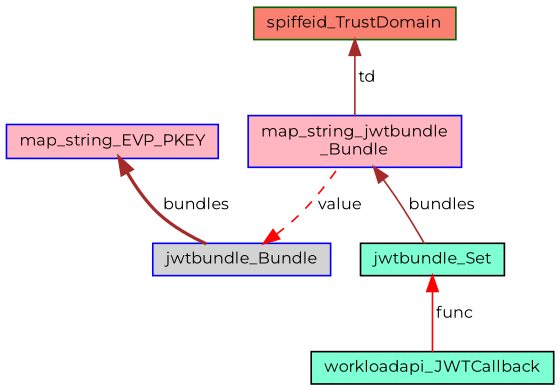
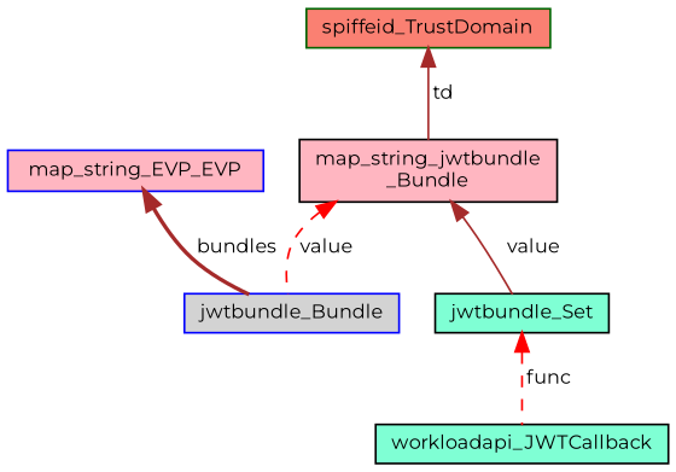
  digraph {
    fontname=Montserrat
    node [color=blue fillcolor=aquamarine fontname=Montserrat fontsize=10 shape=record style=filled]
    edge [color=brown dir=back fontname=Montserrat fontsize=10 labelfontname=Helvetica labelfontsize=10 style=dashed]
    n1 [color=black fontcolor=black height=0.2 label=workloadapi_JWTCallback width=0.4]
    n2 [color=black height=0.2 label=jwtbundle_Set width=0.4]
-   n3 [fillcolor=lightpink height=0.2 label="map_string_jwtbundle\l_Bundle" width=0.4]
+   n3 [color=black fillcolor=lightpink height=0.2 label="map_string_jwtbundle\l_Bundle" width=0.4]
    n4 [fillcolor=lightgrey height=0.2 label=jwtbundle_Bundle width=0.4]
    n5 [color=darkgreen fillcolor=salmon height=0.2 label=spiffeid_TrustDomain width=0.4]
-   n6 [fillcolor=lightpink height=0.2 label=map_string_EVP_PKEY width=0.4]
-   n2 -> n1 [color=red label=" func" style=solid]
-   n3 -> n2 [label=" bundles" style=solid]
-   n4 -> n3 [color=red label=" value"]
+   n6 [fillcolor=lightpink height=0.2 label=map_string_EVP_EVP width=0.4]
+   n2 -> n1 [color=red label=" func"]
+   n3 -> n2 [label=" value" style=solid]
+   n3 -> n4 [color=red label=" value"]
    n5 -> n3 [label=" td" style=solid]
    n6 -> n4 [label=" bundles" style=bold]
  }
